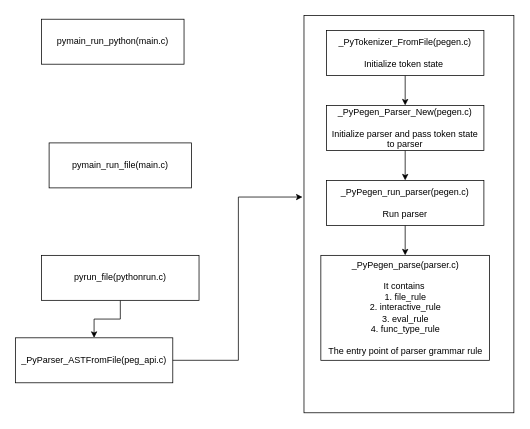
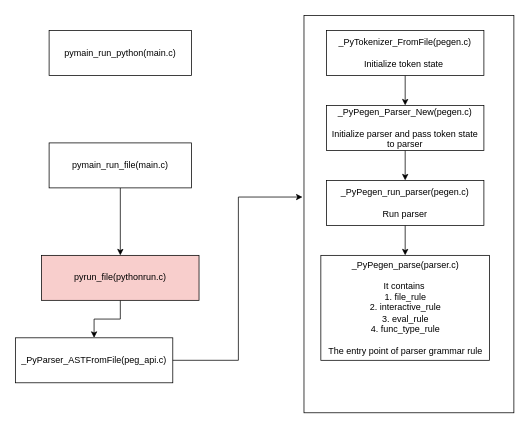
  <mxCell id="0" />
  <mxCell id="1" parent="0" />
  <mxCell id="2" value="" style="rounded=0;whiteSpace=wrap;html=1;fillColor=none;" parent="1" vertex="1"><mxGeometry x="405" y="20" width="280" height="530" as="geometry" /></mxCell>
- <mxCell id="3" value="pymain_run_python(main.c)" style="rounded=0;whiteSpace=wrap;html=1;" parent="1" vertex="1"><mxGeometry x="55" y="25" width="190" height="60" as="geometry" /></mxCell>
+ <mxCell id="3" value="pymain_run_python(main.c)" style="rounded=0;whiteSpace=wrap;html=1;" parent="1" vertex="1"><mxGeometry x="65" y="40" width="190" height="60" as="geometry" /></mxCell>
+ <mxCell id="4" style="edgeStyle=orthogonalEdgeStyle;rounded=0;orthogonalLoop=1;jettySize=auto;html=1;entryX=0.5;entryY=0;entryDx=0;entryDy=0;" parent="1" source="5" target="7" edge="1"><mxGeometry relative="1" as="geometry" /></mxCell>
  <mxCell id="5" value="pymain_run_file(main.c)" style="rounded=0;whiteSpace=wrap;html=1;" parent="1" vertex="1"><mxGeometry x="65" y="190" width="190" height="60" as="geometry" /></mxCell>
  <mxCell id="6" style="edgeStyle=orthogonalEdgeStyle;rounded=0;orthogonalLoop=1;jettySize=auto;html=1;entryX=0.5;entryY=0;entryDx=0;entryDy=0;" parent="1" source="7" target="8" edge="1"><mxGeometry relative="1" as="geometry" /></mxCell>
- <mxCell id="7" value="pyrun_file(pythonrun.c)" style="rounded=0;whiteSpace=wrap;html=1;" parent="1" vertex="1"><mxGeometry x="55" y="340" width="210" height="60" as="geometry" /></mxCell>
+ <mxCell id="7" value="pyrun_file(pythonrun.c)" style="rounded=0;whiteSpace=wrap;html=1;fillColor=#f8cecc;" parent="1" vertex="1"><mxGeometry x="55" y="340" width="210" height="60" as="geometry" /></mxCell>
  <mxCell id="8" value="_PyParser_ASTFromFile(peg_api.c)" style="rounded=0;whiteSpace=wrap;html=1;" parent="1" vertex="1"><mxGeometry x="20" y="450" width="210" height="60" as="geometry" /></mxCell>
  <mxCell id="9" style="edgeStyle=orthogonalEdgeStyle;rounded=0;orthogonalLoop=1;jettySize=auto;html=1;" parent="1" source="10" target="12" edge="1"><mxGeometry relative="1" as="geometry" /></mxCell>
  <mxCell id="10" value="_PyTokenizer_FromFile(pegen.c)&lt;div&gt;&lt;br&gt;&lt;/div&gt;&lt;div&gt;Initialize token state&amp;nbsp;&lt;/div&gt;" style="rounded=0;whiteSpace=wrap;html=1;" parent="1" vertex="1"><mxGeometry x="435" y="40" width="210" height="60" as="geometry" /></mxCell>
  <mxCell id="11" style="edgeStyle=orthogonalEdgeStyle;rounded=0;orthogonalLoop=1;jettySize=auto;html=1;" parent="1" source="12" target="14" edge="1"><mxGeometry relative="1" as="geometry" /></mxCell>
  <mxCell id="12" value="_PyPegen_Parser_New(pegen.c)&lt;div&gt;&lt;br&gt;&lt;/div&gt;&lt;div&gt;Initialize parser and pass token state to parser&lt;/div&gt;" style="rounded=0;whiteSpace=wrap;html=1;" parent="1" vertex="1"><mxGeometry x="435" y="140" width="210" height="60" as="geometry" /></mxCell>
  <mxCell id="13" style="edgeStyle=orthogonalEdgeStyle;rounded=0;orthogonalLoop=1;jettySize=auto;html=1;" parent="1" source="14" target="15" edge="1"><mxGeometry relative="1" as="geometry" /></mxCell>
  <mxCell id="14" value="_PyPegen_run_parser(pegen.c)&lt;div&gt;&lt;br&gt;&lt;/div&gt;&lt;div&gt;Run parser&lt;/div&gt;" style="rounded=0;whiteSpace=wrap;html=1;" parent="1" vertex="1"><mxGeometry x="435" y="240" width="210" height="60" as="geometry" /></mxCell>
  <mxCell id="15" value="_PyPegen_parse(parser.c)&lt;div&gt;&lt;br&gt;&lt;/div&gt;&lt;div&gt;It contains&amp;nbsp;&lt;/div&gt;&lt;div&gt;1. file_rule&lt;/div&gt;&lt;div&gt;2. interactive_rule&lt;/div&gt;&lt;div&gt;3. eval_rule&lt;/div&gt;&lt;div&gt;4. func_type_rule&lt;/div&gt;&lt;div&gt;&lt;br&gt;&lt;/div&gt;&lt;div&gt;The entry point of parser grammar rule&lt;/div&gt;" style="rounded=0;whiteSpace=wrap;html=1;" parent="1" vertex="1"><mxGeometry x="427.5" y="340" width="225" height="140" as="geometry" /></mxCell>
  <mxCell id="16" style="edgeStyle=orthogonalEdgeStyle;rounded=0;orthogonalLoop=1;jettySize=auto;html=1;entryX=-0.007;entryY=0.457;entryDx=0;entryDy=0;entryPerimeter=0;" parent="1" source="8" target="2" edge="1"><mxGeometry relative="1" as="geometry" /></mxCell>
